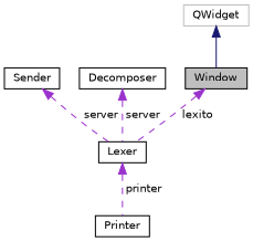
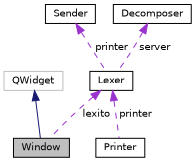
  digraph {
    node [color=black fillcolor=white fontname=Helvetica fontsize=10 shape=record style=filled]
    edge [color=darkorchid3 dir=back fontname=Helvetica fontsize=10 labelfontname=Helvetica labelfontsize=10 style=dashed]
    n1 [fillcolor=grey75 fontcolor=black height=0.2 label=Window width=0.4]
    n2 [color=grey75 height=0.2 label=QWidget width=0.4]
    n3 [height=0.2 label=Lexer width=0.4]
    n4 [height=0.2 label=Printer width=0.4]
    n5 [height=0.2 label=Sender width=0.4]
    n6 [height=0.2 label=Decomposer width=0.4]
    n2 -> n1 [color=midnightblue style=solid]
-   n1 -> n3 [label=" lexito"]
+   n3 -> n1 [label=" lexito"]
    n3 -> n4 [label=" printer"]
-   n5 -> n3 [label=" server"]
+   n5 -> n3 [label=" printer"]
    n6 -> n3 [label=" server"]
  }
